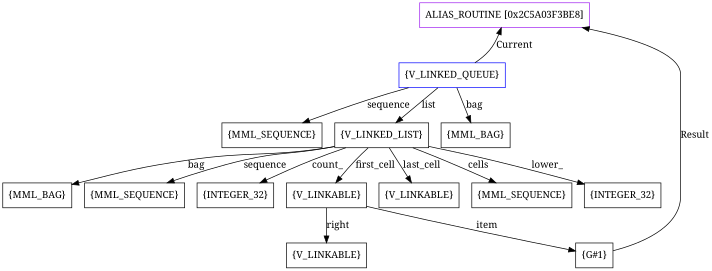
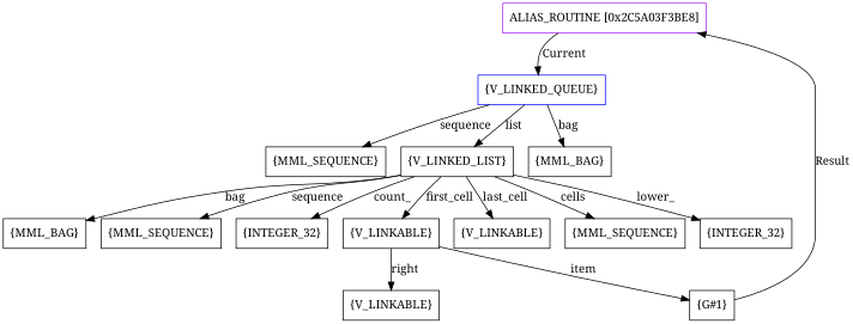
  digraph {
    fontname="Noto Serif"
    node [fontname="Noto Serif" shape=box]
    edge [fontname="Noto Serif"]
    n1 [color=purple label=<ALIAS_ROUTINE [0x2C5A03F3BE8]>]
    n2 [color=blue label=<{V_LINKED_QUEUE}>]
    n3 [label=<{MML_BAG}>]
    n4 [label=<{MML_SEQUENCE}>]
    n5 [label=<{V_LINKED_LIST}>]
    n6 [label=<{G#1}>]
    n7 [label=<{INTEGER_32}>]
    n8 [label=<{MML_BAG}>]
    n9 [label=<{MML_SEQUENCE}>]
    n10 [label=<{INTEGER_32}>]
    n11 [label=<{V_LINKABLE}>]
    n12 [label=<{V_LINKABLE}>]
    n13 [label=<{MML_SEQUENCE}>]
    n14 [label=<{V_LINKABLE}>]
-   n2 -> n1 [label=<Current>]
+   n1 -> n2 [label=<Current>]
    n2 -> n3 [label=<bag>]
    n2 -> n4 [label=<sequence>]
    n2 -> n5 [label=<list>]
    n5 -> n7 [label=<lower_>]
    n5 -> n8 [label=<bag>]
    n5 -> n9 [label=<sequence>]
    n5 -> n10 [label=<count_>]
    n5 -> n11 [label=<first_cell>]
    n5 -> n12 [label=<last_cell>]
    n5 -> n13 [label=<cells>]
    n6 -> n1 [label=<Result>]
    n11 -> n6 [label=<item>]
    n11 -> n14 [label=<right>]
  }
